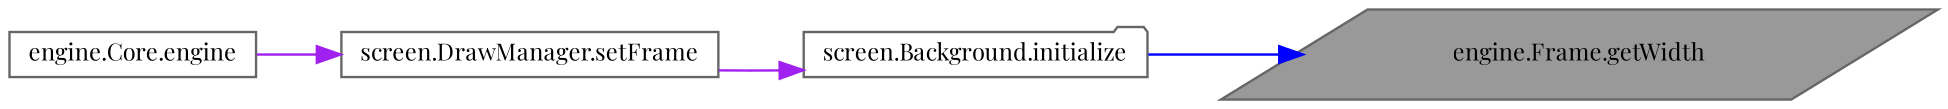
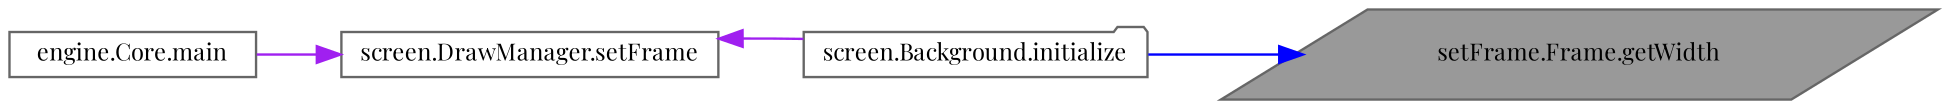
  digraph {
    fontname="Playfair Display"
    rankdir=RL
    node [color=grey40 fillcolor=white fontname="Playfair Display" fontsize=10 shape=box style=filled]
    edge [color=purple dir=back fontname="Playfair Display" fontsize=10 labelfontname=Helvetica labelfontsize=10 style=solid]
-   n1 [color=gray40 fillcolor=grey60 fontcolor=black height=0.2 label="engine.Frame.getWidth" shape=parallelogram width=0.4]
+   n1 [color=gray40 fillcolor=grey60 fontcolor=black height=0.2 label="setFrame.Frame.getWidth" shape=parallelogram width=0.4]
    n2 [height=0.2 label="screen.Background.initialize" shape=folder width=0.4]
    n3 [height=0.2 label="screen.DrawManager.setFrame" width=0.4]
-   n4 [height=0.2 label="engine.Core.engine" width=0.4]
+   n4 [height=0.2 label="engine.Core.main" width=0.4]
    n1 -> n2 [color=blue]
-   n2 -> n3
+   n3 -> n2
    n3 -> n4
  }
